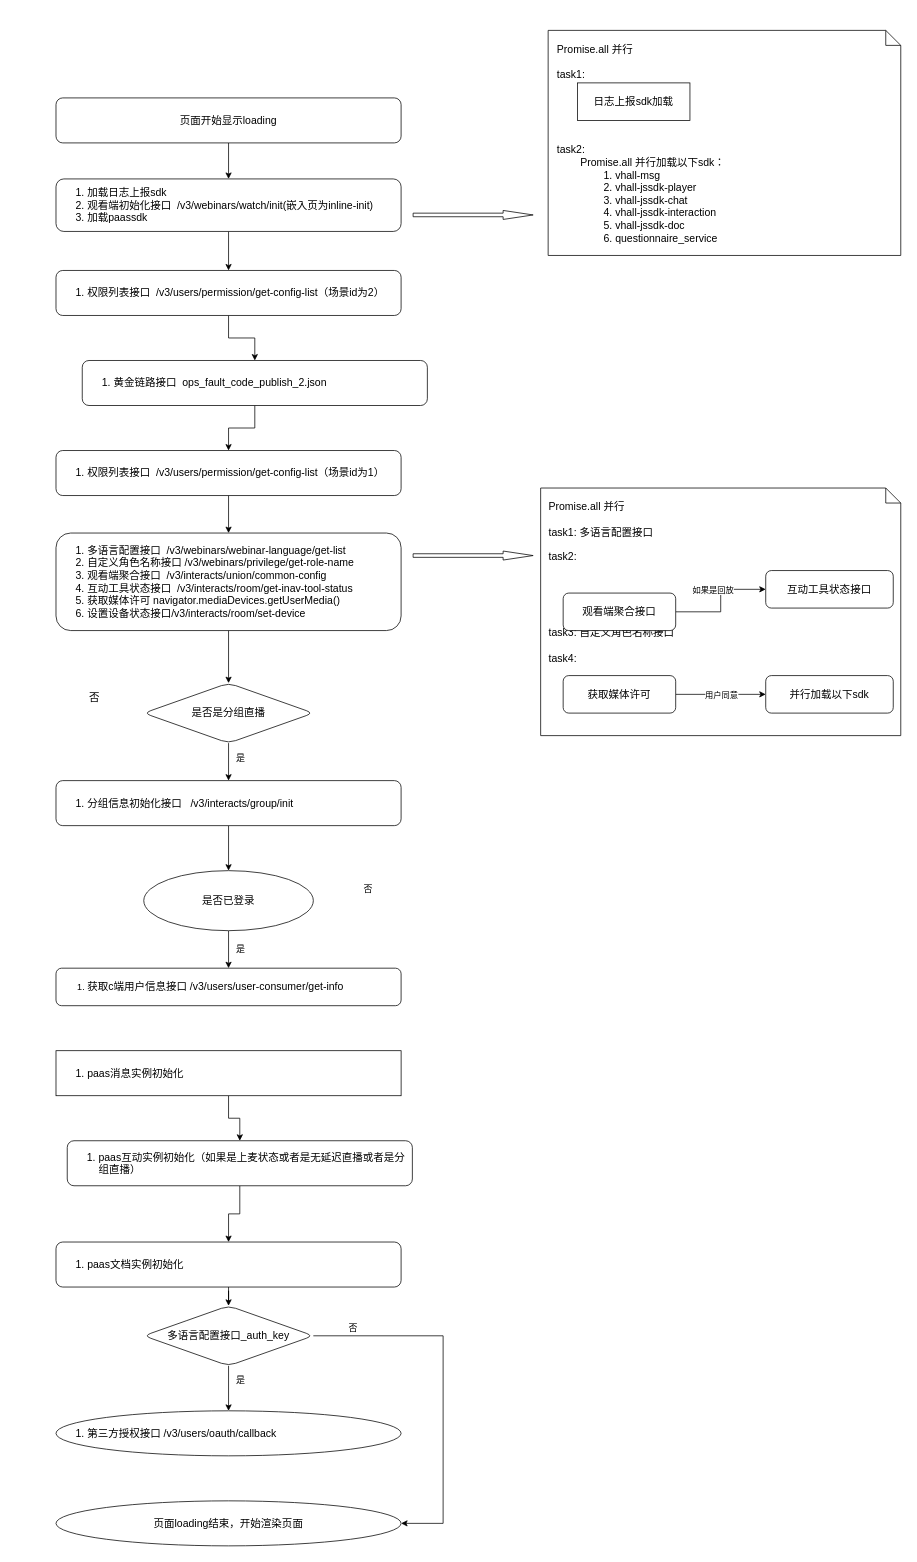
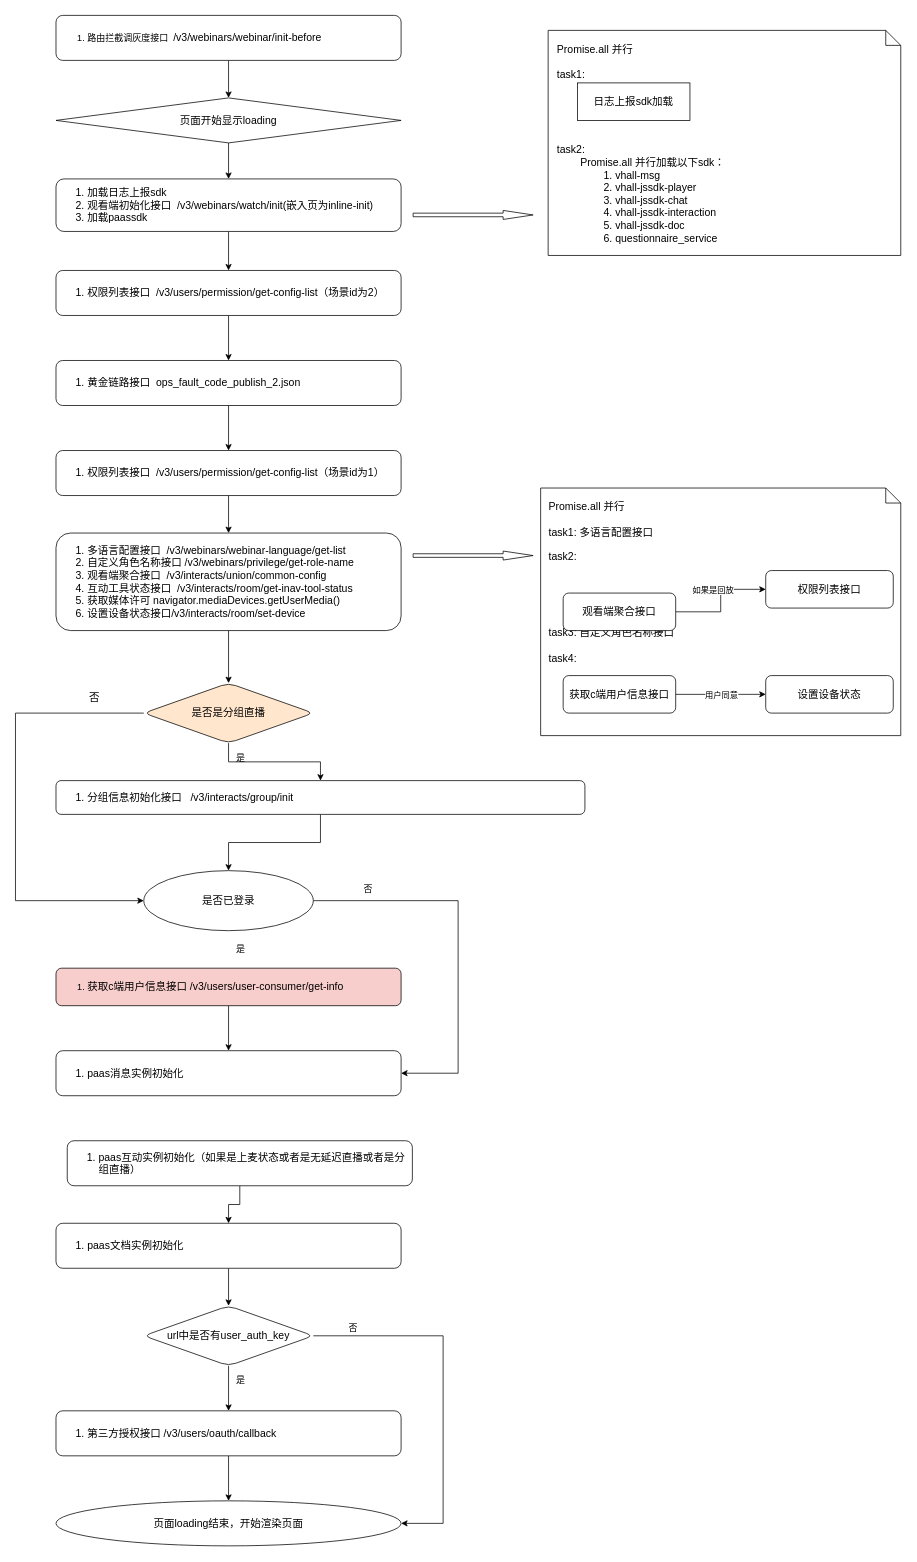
  <mxCell id="0" />
  <mxCell id="1" parent="0" />
  <mxCell id="2" value="Promise.all 并行&lt;br&gt;&lt;br&gt;task1:&lt;br&gt;&lt;br&gt;&lt;br&gt;&lt;br&gt;&lt;br&gt;&lt;br&gt;task2:&lt;br&gt;&lt;div&gt;&lt;span style=&quot;background-color: initial;&quot;&gt;&amp;nbsp; &amp;nbsp; &amp;nbsp; &amp;nbsp; Promise.all 并行加载以下sdk：&lt;/span&gt;&lt;/div&gt;&lt;div&gt;&lt;span style=&quot;background-color: initial;&quot;&gt;&lt;span style=&quot;white-space: pre;&quot;&gt;&#09;&lt;span style=&quot;white-space: pre;&quot;&gt;&#09;&lt;/span&gt;&lt;/span&gt;1.&amp;nbsp;vhall-msg&lt;/span&gt;&lt;/div&gt;&lt;div&gt;&lt;span style=&quot;background-color: initial;&quot;&gt;&lt;span style=&quot;white-space: pre;&quot;&gt;&#09;&lt;span style=&quot;white-space: pre;&quot;&gt;&#09;&lt;/span&gt;&lt;/span&gt;2.&amp;nbsp;vhall-jssdk-player&lt;/span&gt;&lt;/div&gt;&lt;div&gt;&lt;span style=&quot;background-color: initial;&quot;&gt;&lt;span style=&quot;white-space: pre;&quot;&gt;&#09;&lt;span style=&quot;white-space: pre;&quot;&gt;&#09;&lt;/span&gt;&lt;/span&gt;3.&amp;nbsp;vhall-jssdk-chat&lt;/span&gt;&lt;/div&gt;&lt;div&gt;&lt;span style=&quot;background-color: initial;&quot;&gt;&lt;span style=&quot;white-space: pre;&quot;&gt;&#09;&lt;span style=&quot;white-space: pre;&quot;&gt;&#09;&lt;/span&gt;&lt;/span&gt;4.&amp;nbsp;vhall-jssdk-interaction&lt;/span&gt;&lt;/div&gt;&lt;div&gt;&lt;span style=&quot;background-color: initial;&quot;&gt;&lt;span style=&quot;white-space: pre;&quot;&gt;&#09;&lt;span style=&quot;white-space: pre;&quot;&gt;&#09;&lt;/span&gt;&lt;/span&gt;5.&amp;nbsp;vhall-jssdk-doc&lt;/span&gt;&lt;/div&gt;&lt;div&gt;&lt;span style=&quot;background-color: initial;&quot;&gt;&lt;span style=&quot;white-space: pre;&quot;&gt;&#09;&lt;span style=&quot;white-space: pre;&quot;&gt;&#09;&lt;/span&gt;&lt;/span&gt;6.&amp;nbsp;questionnaire_service&lt;/span&gt;&lt;/div&gt;" style="shape=note;size=20;whiteSpace=wrap;html=1;fontSize=14;align=left;verticalAlign=top;spacingTop=10;spacingLeft=10;" parent="1" vertex="1"><mxGeometry x="730" y="40" width="470" height="300" as="geometry" /></mxCell>
+ <mxCell id="3" value="" style="edgeStyle=orthogonalEdgeStyle;rounded=0;orthogonalLoop=1;jettySize=auto;html=1;" parent="1" source="4" target="6" edge="1"><mxGeometry relative="1" as="geometry" /></mxCell>
+ <mxCell id="4" value="&lt;ol&gt;&lt;li style=&quot;&quot;&gt;路由拦截调灰度接口&amp;nbsp;&amp;nbsp;&lt;span style=&quot;font-size: 14px;&quot;&gt;/v3/webinars/webinar/init-before&lt;/span&gt;&lt;/li&gt;&lt;/ol&gt;" style="rounded=1;whiteSpace=wrap;html=1;align=left;" parent="1" vertex="1"><mxGeometry x="74" y="20" width="460" height="60" as="geometry" /></mxCell>
  <mxCell id="5" value="" style="edgeStyle=orthogonalEdgeStyle;rounded=0;orthogonalLoop=1;jettySize=auto;html=1;" parent="1" source="6" target="8" edge="1"><mxGeometry relative="1" as="geometry" /></mxCell>
- <mxCell id="6" value="&lt;font style=&quot;font-size: 14px;&quot;&gt;页面开始显示loading&lt;/font&gt;" style="rounded=1;whiteSpace=wrap;html=1;" parent="1" vertex="1"><mxGeometry x="74" y="130" width="460" height="60" as="geometry" /></mxCell>
+ <mxCell id="6" value="&lt;font style=&quot;font-size: 14px;&quot;&gt;页面开始显示loading&lt;/font&gt;" style="rhombus;whiteSpace=wrap;html=1;" parent="1" vertex="1"><mxGeometry x="74" y="130" width="460" height="60" as="geometry" /></mxCell>
  <mxCell id="7" value="" style="edgeStyle=orthogonalEdgeStyle;rounded=0;orthogonalLoop=1;jettySize=auto;html=1;" edge="1" parent="1" source="8" target="33"><mxGeometry relative="1" as="geometry" /></mxCell>
  <mxCell id="8" value="&lt;ol style=&quot;font-size: 14px;&quot;&gt;&lt;li&gt;加载日志上报sdk&lt;/li&gt;&lt;li&gt;观看端初始化接口&amp;nbsp; /v3/webinars/watch/init(嵌入页为inline-init)&lt;/li&gt;&lt;li&gt;加载paassdk&lt;/li&gt;&lt;/ol&gt;" style="rounded=1;whiteSpace=wrap;html=1;align=left;" parent="1" vertex="1"><mxGeometry x="74" y="238" width="460" height="70" as="geometry" /></mxCell>
  <mxCell id="9" value="" style="edgeStyle=orthogonalEdgeStyle;rounded=0;orthogonalLoop=1;jettySize=auto;html=1;exitX=0.5;exitY=1;exitDx=0;exitDy=0;" parent="1" source="38" target="14" edge="1"><mxGeometry relative="1" as="geometry"><mxPoint x="304" y="850" as="sourcePoint" /></mxGeometry></mxCell>
  <mxCell id="10" value="" style="edgeStyle=orthogonalEdgeStyle;rounded=0;orthogonalLoop=1;jettySize=auto;html=1;" edge="1" parent="1" source="11" target="47"><mxGeometry relative="1" as="geometry"><mxPoint x="304" y="1170" as="targetPoint" /></mxGeometry></mxCell>
- <mxCell id="11" value="&lt;ol style=&quot;font-size: 14px;&quot;&gt;&lt;li&gt;&lt;span style=&quot;&quot;&gt;分组信息初始化接口&amp;nbsp; &amp;nbsp;&lt;/span&gt;/v3/interacts/group/init&lt;/li&gt;&lt;/ol&gt;" style="rounded=1;whiteSpace=wrap;html=1;align=left;" parent="1" vertex="1"><mxGeometry x="74" y="1040" width="460" height="60" as="geometry" /></mxCell>
+ <mxCell id="11" value="&lt;ol style=&quot;font-size: 14px;&quot;&gt;&lt;li&gt;&lt;span style=&quot;&quot;&gt;分组信息初始化接口&amp;nbsp; &amp;nbsp;&lt;/span&gt;/v3/interacts/group/init&lt;/li&gt;&lt;/ol&gt;" style="rounded=1;whiteSpace=wrap;html=1;align=left;" parent="1" vertex="1"><mxGeometry x="74" y="1040" width="705" height="45" as="geometry" /></mxCell>
  <mxCell id="12" value="" style="edgeStyle=orthogonalEdgeStyle;rounded=0;orthogonalLoop=1;jettySize=auto;html=1;" parent="1" source="14" target="11" edge="1"><mxGeometry relative="1" as="geometry" /></mxCell>
- <mxCell id="14" value="&lt;font style=&quot;font-size: 14px;&quot;&gt;是否是分组直播&lt;/font&gt;" style="rhombus;whiteSpace=wrap;html=1;align=center;rounded=1;" parent="1" vertex="1"><mxGeometry x="191" y="910" width="226" height="80" as="geometry" /></mxCell>
+ <mxCell id="13" value="" style="edgeStyle=orthogonalEdgeStyle;rounded=0;orthogonalLoop=1;jettySize=auto;html=1;entryX=0;entryY=0.5;entryDx=0;entryDy=0;exitX=0;exitY=0.5;exitDx=0;exitDy=0;" parent="1" source="14" target="47" edge="1"><mxGeometry relative="1" as="geometry"><mxPoint x="550" y="950" as="targetPoint" /><Array as="points"><mxPoint x="20" y="950" /><mxPoint x="20" y="1200" /></Array></mxGeometry></mxCell>
+ <mxCell id="14" value="&lt;font style=&quot;font-size: 14px;&quot;&gt;是否是分组直播&lt;/font&gt;" style="rhombus;whiteSpace=wrap;html=1;align=center;rounded=1;fillColor=#ffe6cc;" parent="1" vertex="1"><mxGeometry x="191" y="910" width="226" height="80" as="geometry" /></mxCell>
  <mxCell id="15" value="是" style="text;html=1;align=center;verticalAlign=middle;resizable=0;points=[];autosize=1;strokeColor=none;fillColor=none;" parent="1" vertex="1"><mxGeometry x="305" y="1000" width="30" height="20" as="geometry" /></mxCell>
  <mxCell id="16" value="&lt;span style=&quot;font-size: 14px;&quot;&gt;页面loading结束，开始渲染页面&lt;/span&gt;" style="ellipse;whiteSpace=wrap;html=1;align=center;" parent="1" vertex="1"><mxGeometry x="74" y="2000" width="460" height="60" as="geometry" /></mxCell>
  <mxCell id="17" value="&lt;font style=&quot;font-size: 14px;&quot;&gt;否&lt;/font&gt;" style="text;html=1;align=center;verticalAlign=middle;resizable=0;points=[];autosize=1;strokeColor=none;fillColor=none;" parent="1" vertex="1"><mxGeometry x="110" y="920" width="30" height="20" as="geometry" /></mxCell>
- <mxCell id="18" value="" style="edgeStyle=orthogonalEdgeStyle;rounded=0;orthogonalLoop=1;jettySize=auto;html=1;fontSize=14;" parent="1" source="19" target="21" edge="1"><mxGeometry relative="1" as="geometry" /></mxCell>
- <mxCell id="19" value="&lt;ol style=&quot;font-size: 14px;&quot;&gt;&lt;li&gt;paas消息实例初始化&lt;/li&gt;&lt;/ol&gt;" style="whiteSpace=wrap;html=1;align=left;rounded=0;" parent="1" vertex="1"><mxGeometry x="74" y="1400" width="460" height="60" as="geometry" /></mxCell>
+ <mxCell id="19" value="&lt;ol style=&quot;font-size: 14px;&quot;&gt;&lt;li&gt;paas消息实例初始化&lt;/li&gt;&lt;/ol&gt;" style="rounded=1;whiteSpace=wrap;html=1;align=left;" parent="1" vertex="1"><mxGeometry x="74" y="1400" width="460" height="60" as="geometry" /></mxCell>
  <mxCell id="20" value="" style="edgeStyle=orthogonalEdgeStyle;rounded=0;orthogonalLoop=1;jettySize=auto;html=1;fontSize=14;" parent="1" source="21" target="23" edge="1"><mxGeometry relative="1" as="geometry" /></mxCell>
  <mxCell id="21" value="&lt;ol style=&quot;font-size: 14px;&quot;&gt;&lt;li&gt;paas互动实例初始化（如果是上麦状态或者是无延迟直播或者是分组直播）&lt;/li&gt;&lt;/ol&gt;" style="rounded=1;whiteSpace=wrap;html=1;align=left;" parent="1" vertex="1"><mxGeometry x="89" y="1520" width="460" height="60" as="geometry" /></mxCell>
  <mxCell id="22" value="" style="edgeStyle=orthogonalEdgeStyle;rounded=0;orthogonalLoop=1;jettySize=auto;html=1;" edge="1" parent="1" source="23" target="54"><mxGeometry relative="1" as="geometry" /></mxCell>
- <mxCell id="23" value="&lt;ol style=&quot;font-size: 14px;&quot;&gt;&lt;li&gt;paas文档实例初始化&lt;/li&gt;&lt;/ol&gt;" style="rounded=1;whiteSpace=wrap;html=1;align=left;" parent="1" vertex="1"><mxGeometry x="74" y="1655" width="460" height="60" as="geometry" /></mxCell>
+ <mxCell id="23" value="&lt;ol style=&quot;font-size: 14px;&quot;&gt;&lt;li&gt;paas文档实例初始化&lt;/li&gt;&lt;/ol&gt;" style="rounded=1;whiteSpace=wrap;html=1;align=left;" parent="1" vertex="1"><mxGeometry x="74" y="1630" width="460" height="60" as="geometry" /></mxCell>
  <mxCell id="24" value="日志上报sdk加载" style="whiteSpace=wrap;html=1;fontSize=14;rounded=0;" parent="1" vertex="1"><mxGeometry x="769" y="110" width="150" height="50" as="geometry" /></mxCell>
  <mxCell id="25" value="Promise.all 并行&lt;br&gt;&lt;br&gt;task1: 多语言配置接口&lt;br&gt;&lt;br&gt;task2:&lt;br&gt;&lt;br&gt;&lt;br&gt;&lt;br&gt;&lt;br&gt;&lt;br&gt;task3: 自定义角色名称接口&lt;br&gt;&lt;br&gt;task4:&amp;nbsp;" style="shape=note;size=20;whiteSpace=wrap;html=1;fontSize=14;align=left;verticalAlign=top;spacingTop=10;spacingLeft=9;" parent="1" vertex="1"><mxGeometry x="720" y="650" width="480" height="330" as="geometry" /></mxCell>
  <mxCell id="26" value="" style="edgeStyle=orthogonalEdgeStyle;rounded=0;orthogonalLoop=1;jettySize=auto;html=1;fontSize=14;" parent="1" source="28" target="29" edge="1"><mxGeometry relative="1" as="geometry" /></mxCell>
  <mxCell id="27" value="如果是回放" style="edgeLabel;html=1;align=center;verticalAlign=middle;resizable=0;points=[];" vertex="1" connectable="0" parent="26"><mxGeometry x="0.25" y="3" relative="1" as="geometry"><mxPoint x="-15" y="3" as="offset" /></mxGeometry></mxCell>
  <mxCell id="28" value="&lt;span style=&quot;text-align: left;&quot;&gt;观看端聚合接口&lt;/span&gt;" style="rounded=1;whiteSpace=wrap;html=1;fontSize=14;" parent="1" vertex="1"><mxGeometry x="750" y="790" width="150" height="50" as="geometry" /></mxCell>
- <mxCell id="29" value="&lt;span style=&quot;text-align: left;&quot;&gt;互动工具状态接口&lt;/span&gt;" style="rounded=1;whiteSpace=wrap;html=1;fontSize=14;" parent="1" vertex="1"><mxGeometry x="1020" y="760" width="170" height="50" as="geometry" /></mxCell>
+ <mxCell id="29" value="&lt;span style=&quot;text-align: left;&quot;&gt;权限列表接口&lt;/span&gt;" style="rounded=1;whiteSpace=wrap;html=1;fontSize=14;" parent="1" vertex="1"><mxGeometry x="1020" y="760" width="170" height="50" as="geometry" /></mxCell>
  <mxCell id="30" value="" style="html=1;shadow=0;dashed=0;align=center;verticalAlign=middle;shape=mxgraph.arrows2.arrow;dy=0.6;dx=40;notch=0;fontSize=14;" parent="1" vertex="1"><mxGeometry x="550" y="280" width="160" height="12" as="geometry" /></mxCell>
  <mxCell id="31" value="" style="html=1;shadow=0;dashed=0;align=center;verticalAlign=middle;shape=mxgraph.arrows2.arrow;dy=0.6;dx=40;notch=0;fontSize=14;" parent="1" vertex="1"><mxGeometry x="550" y="734" width="160" height="12" as="geometry" /></mxCell>
  <mxCell id="32" value="" style="edgeStyle=orthogonalEdgeStyle;rounded=0;orthogonalLoop=1;jettySize=auto;html=1;" edge="1" parent="1" source="33" target="35"><mxGeometry relative="1" as="geometry" /></mxCell>
  <mxCell id="33" value="&lt;ol style=&quot;font-size: 14px;&quot;&gt;&lt;li&gt;&lt;span style=&quot;&quot;&gt;权限列表接口&amp;nbsp;&amp;nbsp;&lt;/span&gt;/v3/users/permission/get-config-list（场景id为2）&lt;/li&gt;&lt;/ol&gt;" style="rounded=1;whiteSpace=wrap;html=1;align=left;" vertex="1" parent="1"><mxGeometry x="74" y="360" width="460" height="60" as="geometry" /></mxCell>
  <mxCell id="34" value="" style="edgeStyle=orthogonalEdgeStyle;rounded=0;orthogonalLoop=1;jettySize=auto;html=1;" edge="1" parent="1" source="35" target="37"><mxGeometry relative="1" as="geometry" /></mxCell>
- <mxCell id="35" value="&lt;ol style=&quot;font-size: 14px;&quot;&gt;&lt;li&gt;黄金链路接口&amp;nbsp; ops_fault_code_publish_2.json&lt;/li&gt;&lt;/ol&gt;" style="rounded=1;whiteSpace=wrap;html=1;align=left;" vertex="1" parent="1"><mxGeometry x="109" y="480" width="460" height="60" as="geometry" /></mxCell>
+ <mxCell id="35" value="&lt;ol style=&quot;font-size: 14px;&quot;&gt;&lt;li&gt;黄金链路接口&amp;nbsp; ops_fault_code_publish_2.json&lt;/li&gt;&lt;/ol&gt;" style="rounded=1;whiteSpace=wrap;html=1;align=left;" vertex="1" parent="1"><mxGeometry x="74" y="480" width="460" height="60" as="geometry" /></mxCell>
  <mxCell id="36" value="" style="edgeStyle=orthogonalEdgeStyle;rounded=0;orthogonalLoop=1;jettySize=auto;html=1;" edge="1" parent="1" source="37" target="38"><mxGeometry relative="1" as="geometry" /></mxCell>
  <mxCell id="37" value="&lt;ol style=&quot;font-size: 14px;&quot;&gt;&lt;li&gt;&lt;span style=&quot;&quot;&gt;权限列表接口&amp;nbsp;&amp;nbsp;&lt;/span&gt;/v3/users/permission/get-config-list（场景id为1）&lt;/li&gt;&lt;/ol&gt;" style="rounded=1;whiteSpace=wrap;html=1;align=left;" vertex="1" parent="1"><mxGeometry x="74" y="600" width="460" height="60" as="geometry" /></mxCell>
  <mxCell id="38" value="&lt;ol style=&quot;font-size: 14px;&quot;&gt;&lt;li&gt;多语言配置接口&amp;nbsp; /v3/webinars/webinar-language/get-list&lt;/li&gt;&lt;li&gt;自定义角色名称接口 /v3/webinars/privilege/get-role-name&lt;/li&gt;&lt;li&gt;观看端聚合接口&amp;nbsp;&amp;nbsp;/v3/interacts/union/common-config&lt;/li&gt;&lt;li&gt;互动工具状态接口&amp;nbsp;&amp;nbsp;/v3/interacts/room/get-inav-tool-status&lt;/li&gt;&lt;li&gt;获取媒体许可 navigator.mediaDevices.getUserMedia()&lt;/li&gt;&lt;li&gt;设置设备状态接口/v3/interacts/room/set-device&lt;/li&gt;&lt;/ol&gt;" style="rounded=1;whiteSpace=wrap;html=1;align=left;" vertex="1" parent="1"><mxGeometry x="74" y="710" width="460" height="130" as="geometry" /></mxCell>
  <mxCell id="39" value="" style="edgeStyle=orthogonalEdgeStyle;rounded=0;orthogonalLoop=1;jettySize=auto;html=1;fontSize=14;" edge="1" parent="1" source="41" target="42"><mxGeometry relative="1" as="geometry" /></mxCell>
  <mxCell id="40" value="用户同意" style="edgeLabel;html=1;align=center;verticalAlign=middle;resizable=0;points=[];" vertex="1" connectable="0" parent="39"><mxGeometry x="0.25" y="3" relative="1" as="geometry"><mxPoint x="-15" y="3" as="offset" /></mxGeometry></mxCell>
- <mxCell id="41" value="&lt;div style=&quot;text-align: left;&quot;&gt;&lt;span style=&quot;background-color: initial;&quot;&gt;获取媒体许可&lt;/span&gt;&lt;/div&gt;" style="rounded=1;whiteSpace=wrap;html=1;fontSize=14;" vertex="1" parent="1"><mxGeometry x="750" y="900" width="150" height="50" as="geometry" /></mxCell>
- <mxCell id="42" value="&lt;span style=&quot;text-align: left;&quot;&gt;并行加载以下sdk&lt;/span&gt;" style="rounded=1;whiteSpace=wrap;html=1;fontSize=14;" vertex="1" parent="1"><mxGeometry x="1020" y="900" width="170" height="50" as="geometry" /></mxCell>
- <mxCell id="44" value="&lt;ol style=&quot;&quot;&gt;&lt;li style=&quot;&quot;&gt;&lt;span style=&quot;font-size: 14px;&quot;&gt;获取c端用户信息接口 /v3/users/user-consumer/get-info&lt;/span&gt;&lt;br&gt;&lt;/li&gt;&lt;/ol&gt;" style="rounded=1;whiteSpace=wrap;html=1;align=left;" vertex="1" parent="1"><mxGeometry x="74" y="1290" width="460" height="50" as="geometry" /></mxCell>
- <mxCell id="45" value="" style="edgeStyle=orthogonalEdgeStyle;rounded=0;orthogonalLoop=1;jettySize=auto;html=1;" edge="1" parent="1" source="47" target="44"><mxGeometry relative="1" as="geometry" /></mxCell>
+ <mxCell id="41" value="&lt;div style=&quot;text-align: left;&quot;&gt;&lt;span style=&quot;background-color: initial;&quot;&gt;获取c端用户信息接口&lt;/span&gt;&lt;/div&gt;" style="rounded=1;whiteSpace=wrap;html=1;fontSize=14;" vertex="1" parent="1"><mxGeometry x="750" y="900" width="150" height="50" as="geometry" /></mxCell>
+ <mxCell id="42" value="&lt;span style=&quot;text-align: left;&quot;&gt;设置设备状态&lt;/span&gt;" style="rounded=1;whiteSpace=wrap;html=1;fontSize=14;" vertex="1" parent="1"><mxGeometry x="1020" y="900" width="170" height="50" as="geometry" /></mxCell>
+ <mxCell id="43" value="" style="edgeStyle=orthogonalEdgeStyle;rounded=0;orthogonalLoop=1;jettySize=auto;html=1;" edge="1" parent="1" source="44" target="19"><mxGeometry relative="1" as="geometry" /></mxCell>
+ <mxCell id="44" value="&lt;ol style=&quot;&quot;&gt;&lt;li style=&quot;&quot;&gt;&lt;span style=&quot;font-size: 14px;&quot;&gt;获取c端用户信息接口 /v3/users/user-consumer/get-info&lt;/span&gt;&lt;br&gt;&lt;/li&gt;&lt;/ol&gt;" style="rounded=1;whiteSpace=wrap;html=1;align=left;fillColor=#f8cecc;" vertex="1" parent="1"><mxGeometry x="74" y="1290" width="460" height="50" as="geometry" /></mxCell>
+ <mxCell id="46" value="" style="edgeStyle=orthogonalEdgeStyle;rounded=0;orthogonalLoop=1;jettySize=auto;html=1;" edge="1" parent="1" source="47" target="19"><mxGeometry relative="1" as="geometry"><mxPoint x="534" y="1430" as="targetPoint" /><Array as="points"><mxPoint x="610" y="1200" /><mxPoint x="610" y="1430" /></Array></mxGeometry></mxCell>
  <mxCell id="47" value="&lt;font style=&quot;font-size: 14px;&quot;&gt;是否已登录&lt;/font&gt;" style="ellipse;whiteSpace=wrap;html=1;align=center;" vertex="1" parent="1"><mxGeometry x="191" y="1160" width="226" height="80" as="geometry" /></mxCell>
  <mxCell id="48" value="是" style="text;html=1;align=center;verticalAlign=middle;resizable=0;points=[];autosize=1;strokeColor=none;fillColor=none;" vertex="1" parent="1"><mxGeometry x="300" y="1250" width="40" height="30" as="geometry" /></mxCell>
  <mxCell id="49" value="否" style="text;html=1;align=center;verticalAlign=middle;resizable=0;points=[];autosize=1;strokeColor=none;fillColor=none;" vertex="1" parent="1"><mxGeometry x="470" y="1170" width="40" height="30" as="geometry" /></mxCell>
- <mxCell id="51" value="&lt;ol style=&quot;font-size: 14px;&quot;&gt;&lt;li&gt;第三方授权接口 /v3/users/oauth/callback&lt;/li&gt;&lt;/ol&gt;" style="ellipse;whiteSpace=wrap;html=1;align=left;" vertex="1" parent="1"><mxGeometry x="74" y="1880" width="460" height="60" as="geometry" /></mxCell>
+ <mxCell id="50" value="" style="edgeStyle=orthogonalEdgeStyle;rounded=0;orthogonalLoop=1;jettySize=auto;html=1;" edge="1" parent="1" source="51" target="16"><mxGeometry relative="1" as="geometry" /></mxCell>
+ <mxCell id="51" value="&lt;ol style=&quot;font-size: 14px;&quot;&gt;&lt;li&gt;第三方授权接口 /v3/users/oauth/callback&lt;/li&gt;&lt;/ol&gt;" style="rounded=1;whiteSpace=wrap;html=1;align=left;" vertex="1" parent="1"><mxGeometry x="74" y="1880" width="460" height="60" as="geometry" /></mxCell>
  <mxCell id="52" value="" style="edgeStyle=orthogonalEdgeStyle;rounded=0;orthogonalLoop=1;jettySize=auto;html=1;" edge="1" parent="1" source="54" target="51"><mxGeometry relative="1" as="geometry" /></mxCell>
  <mxCell id="53" value="" style="edgeStyle=orthogonalEdgeStyle;rounded=0;orthogonalLoop=1;jettySize=auto;html=1;entryX=1;entryY=0.5;entryDx=0;entryDy=0;" edge="1" parent="1" source="54" target="16"><mxGeometry relative="1" as="geometry"><mxPoint x="550" y="1780" as="targetPoint" /><Array as="points"><mxPoint x="590" y="1780" /><mxPoint x="590" y="2030" /></Array></mxGeometry></mxCell>
- <mxCell id="54" value="&lt;span style=&quot;font-size: 14px;&quot;&gt;多语言配置接口_auth_key&lt;/span&gt;" style="rhombus;whiteSpace=wrap;html=1;align=center;rounded=1;" vertex="1" parent="1"><mxGeometry x="191" y="1740" width="226" height="80" as="geometry" /></mxCell>
+ <mxCell id="54" value="&lt;span style=&quot;font-size: 14px;&quot;&gt;url中是否有user_auth_key&lt;/span&gt;" style="rhombus;whiteSpace=wrap;html=1;align=center;rounded=1;" vertex="1" parent="1"><mxGeometry x="191" y="1740" width="226" height="80" as="geometry" /></mxCell>
  <mxCell id="55" value="是" style="text;html=1;align=center;verticalAlign=middle;resizable=0;points=[];autosize=1;strokeColor=none;fillColor=none;" vertex="1" parent="1"><mxGeometry x="300" y="1825" width="40" height="30" as="geometry" /></mxCell>
  <mxCell id="56" value="否" style="text;html=1;align=center;verticalAlign=middle;resizable=0;points=[];autosize=1;strokeColor=none;fillColor=none;" vertex="1" parent="1"><mxGeometry x="450" y="1755" width="40" height="30" as="geometry" /></mxCell>
